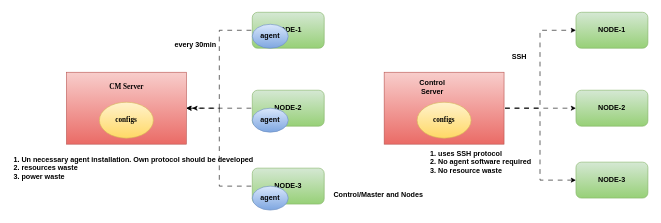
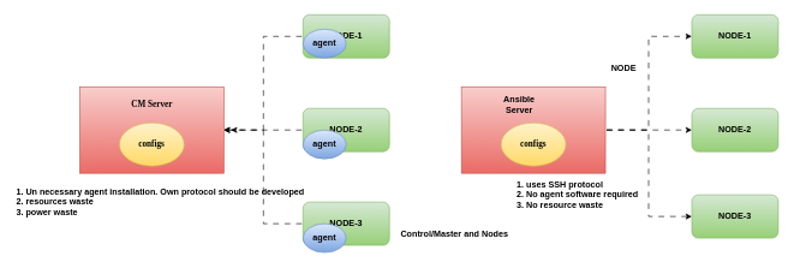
  <mxCell id="0" />
  <mxCell id="1" parent="0" />
  <mxCell id="2" value="" style="rounded=0;whiteSpace=wrap;html=1;fillColor=#f8cecc;gradientColor=#ea6b66;strokeColor=#b85450;" vertex="1" parent="1"><mxGeometry x="110" y="120" width="200" height="120" as="geometry" /></mxCell>
  <mxCell id="3" value="&lt;b&gt;&lt;font face=&quot;Comic Sans MS&quot;&gt;CM Server&lt;/font&gt;&lt;/b&gt;" style="text;html=1;align=center;verticalAlign=middle;resizable=0;points=[];autosize=1;strokeColor=none;fillColor=none;" vertex="1" parent="1"><mxGeometry x="165" y="130" width="90" height="30" as="geometry" /></mxCell>
  <mxCell id="4" style="edgeStyle=orthogonalEdgeStyle;rounded=0;orthogonalLoop=1;jettySize=auto;html=1;entryX=1;entryY=0.5;entryDx=0;entryDy=0;flowAnimation=1;" edge="1" parent="1" source="5" target="2"><mxGeometry relative="1" as="geometry" /></mxCell>
  <mxCell id="5" value="&lt;b&gt;NODE-1&lt;/b&gt;" style="rounded=1;whiteSpace=wrap;html=1;fillColor=#d5e8d4;gradientColor=#97d077;strokeColor=#82b366;" vertex="1" parent="1"><mxGeometry x="420" y="20" width="120" height="60" as="geometry" /></mxCell>
  <mxCell id="6" style="edgeStyle=orthogonalEdgeStyle;rounded=0;orthogonalLoop=1;jettySize=auto;html=1;flowAnimation=1;" edge="1" parent="1" source="7"><mxGeometry relative="1" as="geometry"><mxPoint x="320" y="180" as="targetPoint" /></mxGeometry></mxCell>
  <mxCell id="7" value="&lt;b&gt;NODE-2&lt;/b&gt;" style="rounded=1;whiteSpace=wrap;html=1;fillColor=#d5e8d4;gradientColor=#97d077;strokeColor=#82b366;" vertex="1" parent="1"><mxGeometry x="420" y="150" width="120" height="60" as="geometry" /></mxCell>
  <mxCell id="8" style="edgeStyle=orthogonalEdgeStyle;rounded=0;orthogonalLoop=1;jettySize=auto;html=1;entryX=1;entryY=0.5;entryDx=0;entryDy=0;flowAnimation=1;" edge="1" parent="1" source="9" target="2"><mxGeometry relative="1" as="geometry" /></mxCell>
  <mxCell id="9" value="&lt;b&gt;NODE-3&lt;/b&gt;" style="rounded=1;whiteSpace=wrap;html=1;fillColor=#d5e8d4;gradientColor=#97d077;strokeColor=#82b366;" vertex="1" parent="1"><mxGeometry x="420" y="280" width="120" height="60" as="geometry" /></mxCell>
  <mxCell id="10" value="&lt;b&gt;&lt;font face=&quot;Comic Sans MS&quot;&gt;configs&lt;/font&gt;&lt;/b&gt;" style="ellipse;whiteSpace=wrap;html=1;fillColor=#fff2cc;gradientColor=#ffd966;strokeColor=#d6b656;" vertex="1" parent="1"><mxGeometry x="165" y="170" width="90" height="60" as="geometry" /></mxCell>
- <mxCell id="11" value="&lt;b&gt;every 30min&lt;/b&gt;" style="text;html=1;align=center;verticalAlign=middle;resizable=0;points=[];autosize=1;strokeColor=none;fillColor=none;" vertex="1" parent="1"><mxGeometry x="280" y="60" width="90" height="30" as="geometry" /></mxCell>
  <mxCell id="12" value="&lt;b&gt;agent&lt;/b&gt;" style="ellipse;whiteSpace=wrap;html=1;fillColor=#dae8fc;gradientColor=#7ea6e0;strokeColor=#6c8ebf;" vertex="1" parent="1"><mxGeometry x="420" y="40" width="60" height="40" as="geometry" /></mxCell>
  <mxCell id="13" value="&lt;b&gt;agent&lt;/b&gt;" style="ellipse;whiteSpace=wrap;html=1;fillColor=#dae8fc;gradientColor=#7ea6e0;strokeColor=#6c8ebf;" vertex="1" parent="1"><mxGeometry x="420" y="180" width="60" height="40" as="geometry" /></mxCell>
  <mxCell id="14" value="&lt;b&gt;agent&lt;/b&gt;" style="ellipse;whiteSpace=wrap;html=1;fillColor=#dae8fc;gradientColor=#7ea6e0;strokeColor=#6c8ebf;" vertex="1" parent="1"><mxGeometry x="420" y="310" width="60" height="40" as="geometry" /></mxCell>
  <mxCell id="15" value="&lt;b&gt;1. Un necessary agent installation. Own protocol should be developed&lt;/b&gt;&lt;div&gt;&lt;b&gt;2. resources waste&lt;/b&gt;&lt;/div&gt;&lt;div&gt;&lt;b&gt;3. power waste&lt;/b&gt;&lt;/div&gt;" style="text;html=1;align=left;verticalAlign=middle;resizable=0;points=[];autosize=1;strokeColor=none;fillColor=none;" vertex="1" parent="1"><mxGeometry x="20" y="250" width="420" height="60" as="geometry" /></mxCell>
  <mxCell id="16" style="edgeStyle=orthogonalEdgeStyle;rounded=0;orthogonalLoop=1;jettySize=auto;html=1;entryX=0;entryY=0.5;entryDx=0;entryDy=0;flowAnimation=1;" edge="1" parent="1" source="19" target="22"><mxGeometry relative="1" as="geometry" /></mxCell>
  <mxCell id="17" style="edgeStyle=orthogonalEdgeStyle;rounded=0;orthogonalLoop=1;jettySize=auto;html=1;entryX=0;entryY=0.5;entryDx=0;entryDy=0;flowAnimation=1;" edge="1" parent="1" source="19" target="24"><mxGeometry relative="1" as="geometry" /></mxCell>
  <mxCell id="18" style="edgeStyle=orthogonalEdgeStyle;rounded=0;orthogonalLoop=1;jettySize=auto;html=1;entryX=0;entryY=0.5;entryDx=0;entryDy=0;flowAnimation=1;" edge="1" parent="1" source="19" target="23"><mxGeometry relative="1" as="geometry"><mxPoint x="930" y="180" as="targetPoint" /></mxGeometry></mxCell>
  <mxCell id="19" value="" style="rounded=0;whiteSpace=wrap;html=1;fillColor=#f8cecc;gradientColor=#ea6b66;strokeColor=#b85450;" vertex="1" parent="1"><mxGeometry x="640" y="120" width="200" height="120" as="geometry" /></mxCell>
  <mxCell id="20" value="&lt;b&gt;&lt;font face=&quot;Comic Sans MS&quot;&gt;configs&lt;/font&gt;&lt;/b&gt;" style="ellipse;whiteSpace=wrap;html=1;fillColor=#fff2cc;gradientColor=#ffd966;strokeColor=#d6b656;" vertex="1" parent="1"><mxGeometry x="695" y="170" width="90" height="60" as="geometry" /></mxCell>
- <mxCell id="21" value="&lt;b style=&quot;text-wrap-mode: wrap;&quot;&gt;Control Server&lt;/b&gt;" style="text;html=1;align=center;verticalAlign=middle;resizable=0;points=[];autosize=1;strokeColor=none;fillColor=none;" vertex="1" parent="1"><mxGeometry x="665" y="130" width="110" height="30" as="geometry" /></mxCell>
+ <mxCell id="21" value="&lt;b style=&quot;text-wrap-mode: wrap;&quot;&gt;Ansible Server&lt;/b&gt;" style="text;html=1;align=center;verticalAlign=middle;resizable=0;points=[];autosize=1;strokeColor=none;fillColor=none;" vertex="1" parent="1"><mxGeometry x="665" y="130" width="110" height="30" as="geometry" /></mxCell>
  <mxCell id="22" value="&lt;b&gt;NODE-1&lt;/b&gt;" style="rounded=1;whiteSpace=wrap;html=1;fillColor=#d5e8d4;gradientColor=#97d077;strokeColor=#82b366;" vertex="1" parent="1"><mxGeometry x="960" y="20" width="120" height="60" as="geometry" /></mxCell>
  <mxCell id="23" value="&lt;b&gt;NODE-2&lt;/b&gt;" style="rounded=1;whiteSpace=wrap;html=1;fillColor=#d5e8d4;gradientColor=#97d077;strokeColor=#82b366;" vertex="1" parent="1"><mxGeometry x="960" y="150" width="120" height="60" as="geometry" /></mxCell>
  <mxCell id="24" value="&lt;b&gt;NODE-3&lt;/b&gt;" style="rounded=1;whiteSpace=wrap;html=1;fillColor=#d5e8d4;gradientColor=#97d077;strokeColor=#82b366;" vertex="1" parent="1"><mxGeometry x="960" y="270" width="120" height="60" as="geometry" /></mxCell>
  <mxCell id="25" value="&lt;b&gt;Control/Master and Nodes&lt;/b&gt;" style="text;html=1;align=center;verticalAlign=middle;resizable=0;points=[];autosize=1;strokeColor=none;fillColor=none;" vertex="1" parent="1"><mxGeometry x="545" y="310" width="170" height="30" as="geometry" /></mxCell>
- <mxCell id="26" value="&lt;b&gt;SSH&lt;/b&gt;" style="text;html=1;align=center;verticalAlign=middle;resizable=0;points=[];autosize=1;strokeColor=none;fillColor=none;" vertex="1" parent="1"><mxGeometry x="840" y="80" width="50" height="30" as="geometry" /></mxCell>
+ <mxCell id="26" value="&lt;b&gt;NODE&lt;/b&gt;" style="text;html=1;align=center;verticalAlign=middle;resizable=0;points=[];autosize=1;strokeColor=none;fillColor=none;" vertex="1" parent="1"><mxGeometry x="840" y="80" width="50" height="30" as="geometry" /></mxCell>
  <mxCell id="27" value="&lt;b&gt;1. uses SSH protocol&lt;/b&gt;&lt;div&gt;&lt;b&gt;2. No agent software required&lt;/b&gt;&lt;/div&gt;&lt;div&gt;&lt;b&gt;3. No resource waste&lt;/b&gt;&lt;/div&gt;" style="text;html=1;align=left;verticalAlign=middle;resizable=0;points=[];autosize=1;strokeColor=none;fillColor=none;" vertex="1" parent="1"><mxGeometry x="715" y="240" width="190" height="60" as="geometry" /></mxCell>
